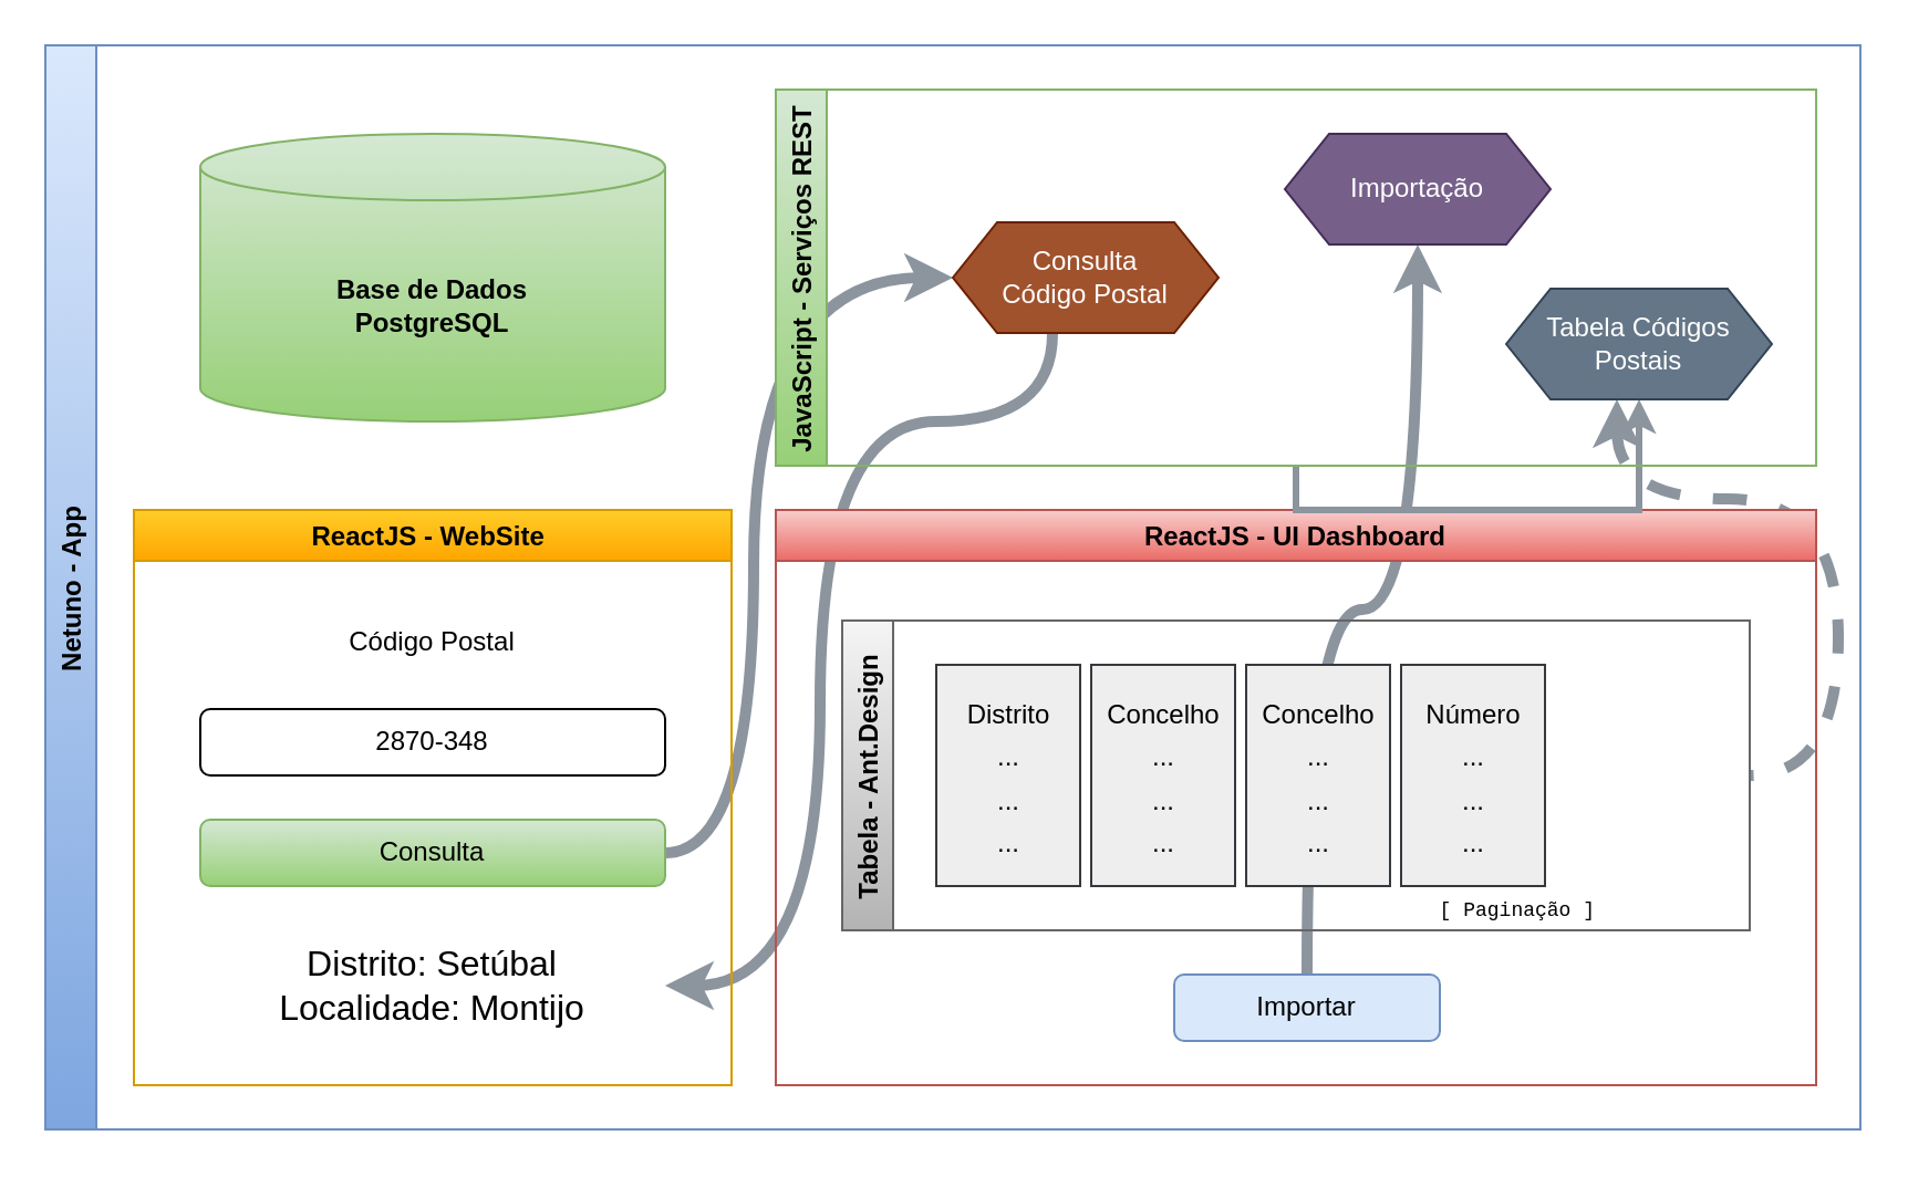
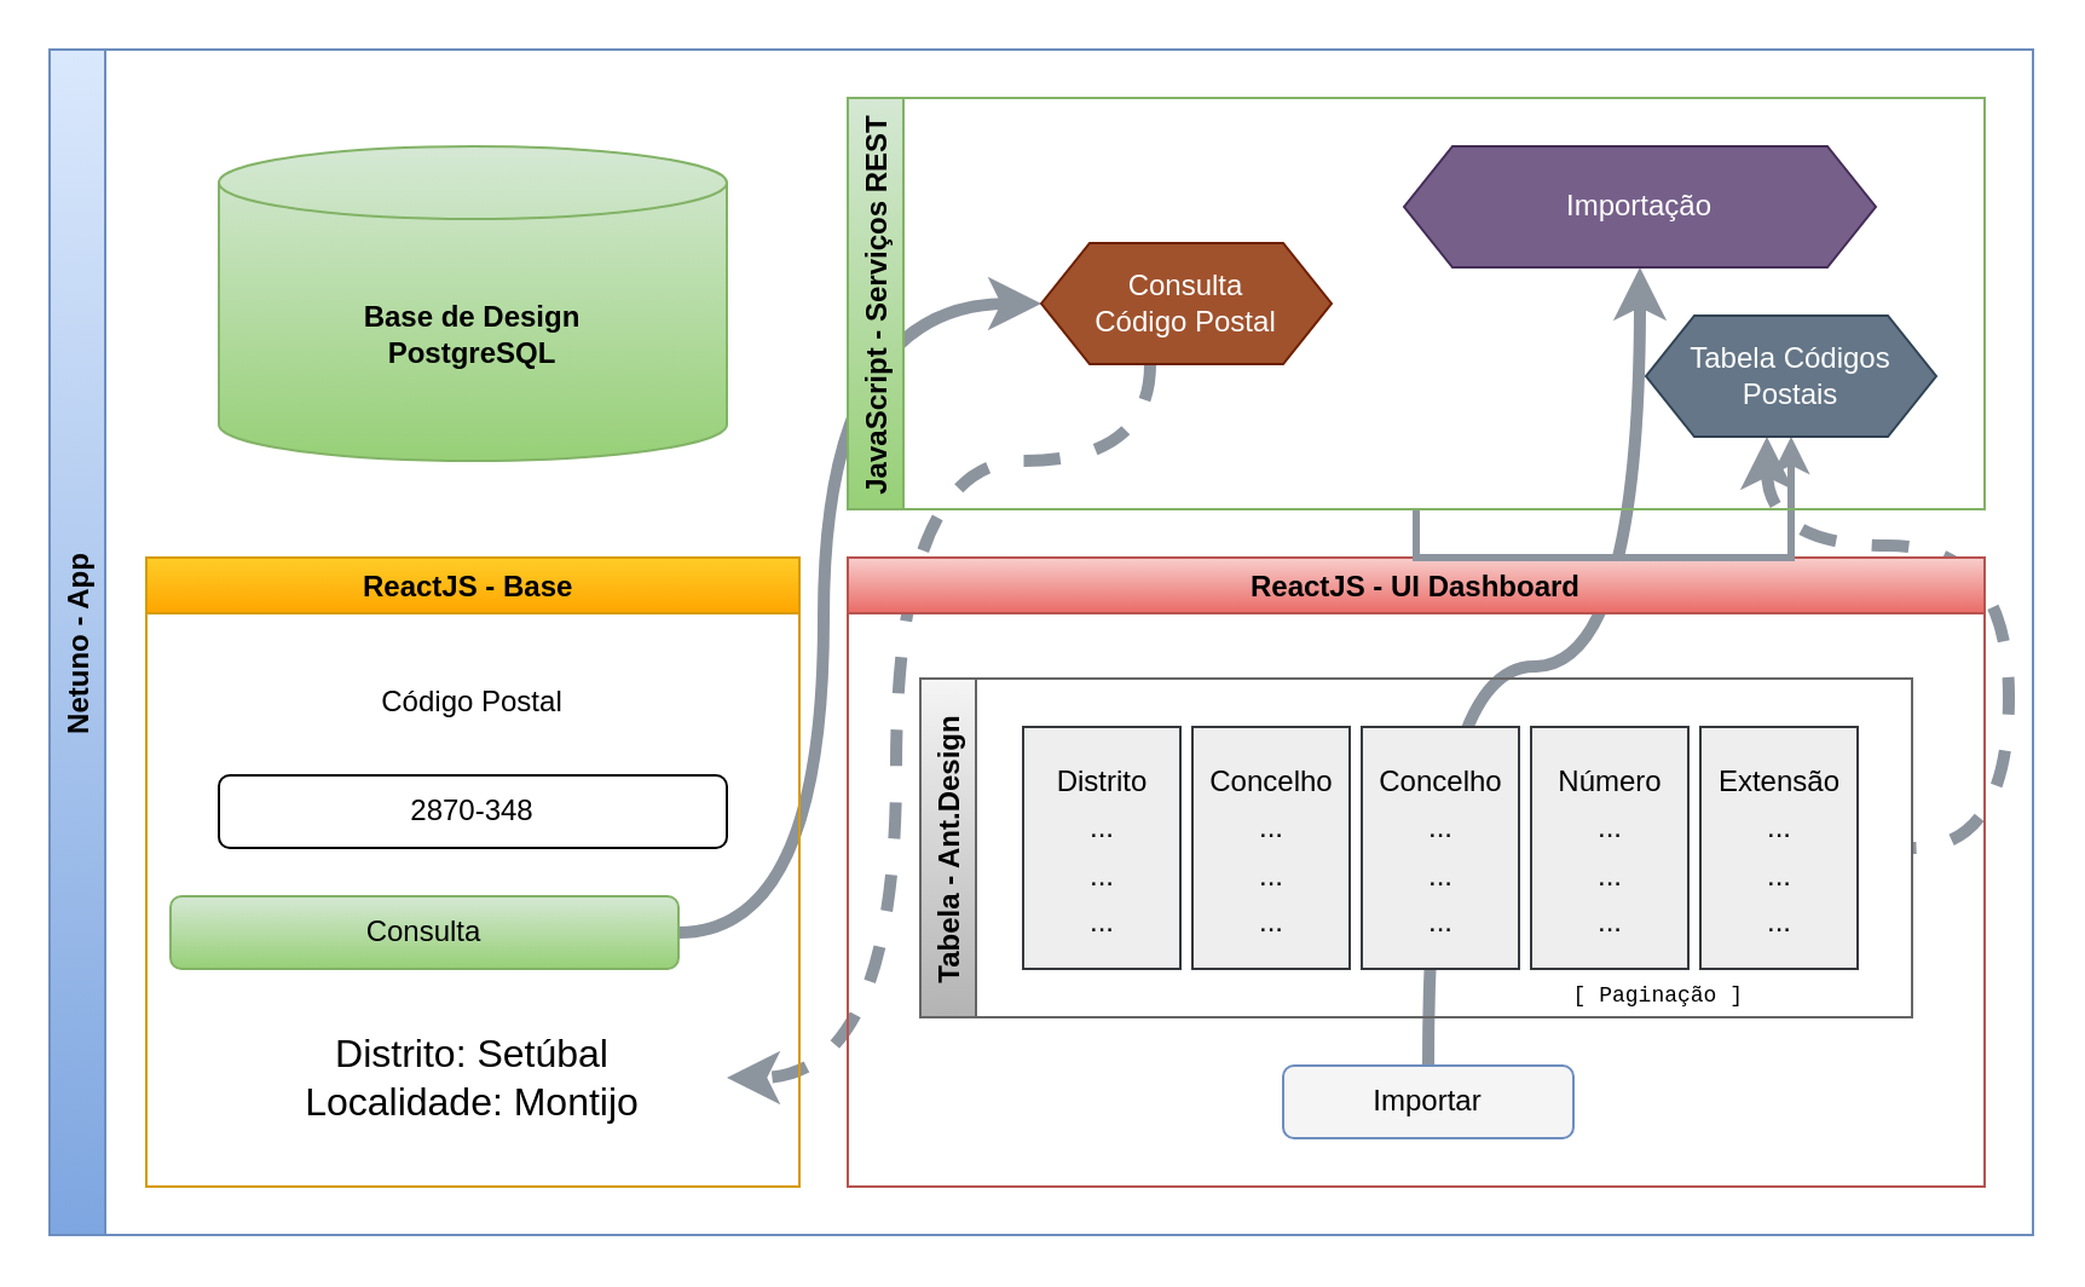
  <mxCell id="0" />
  <mxCell id="1" parent="0" />
  <mxCell id="2" value="Netuno - App" style="swimlane;horizontal=0;fillColor=#dae8fc;strokeColor=#6c8ebf;gradientColor=#7ea6e0;" parent="1" vertex="1"><mxGeometry x="20" y="20" width="820" height="490" as="geometry" /></mxCell>
  <mxCell id="3" style="edgeStyle=orthogonalEdgeStyle;curved=1;orthogonalLoop=1;jettySize=auto;html=1;fontSize=12;strokeColor=#8C949E;strokeWidth=5;endArrow=classic;endFill=1;" parent="2" source="20" target="24" edge="1"><mxGeometry relative="1" as="geometry" /></mxCell>
  <mxCell id="4" style="edgeStyle=orthogonalEdgeStyle;curved=1;orthogonalLoop=1;jettySize=auto;html=1;fontSize=12;strokeColor=#8C949E;strokeWidth=5;entryX=1;entryY=0.5;entryDx=0;entryDy=0;endArrow=none;endFill=0;startArrow=classic;startFill=1;dashed=1;" parent="2" source="25" target="13" edge="1"><mxGeometry relative="1" as="geometry"><mxPoint x="800" y="370" as="targetPoint" /><Array as="points"><mxPoint x="710" y="205" /><mxPoint x="810" y="205" /><mxPoint x="810" y="330" /></Array></mxGeometry></mxCell>
- <mxCell id="5" style="edgeStyle=orthogonalEdgeStyle;curved=1;orthogonalLoop=1;jettySize=auto;html=1;entryX=1;entryY=0.5;entryDx=0;entryDy=0;strokeColor=#8C949E;strokeWidth=5;exitX=0.375;exitY=1;exitDx=0;exitDy=0;" parent="2" source="23" target="11" edge="1"><mxGeometry relative="1" as="geometry"><Array as="points"><mxPoint x="455" y="170" /><mxPoint x="350" y="170" /><mxPoint x="350" y="425" /></Array></mxGeometry></mxCell>
+ <mxCell id="5" style="edgeStyle=orthogonalEdgeStyle;curved=1;orthogonalLoop=1;jettySize=auto;html=1;entryX=1;entryY=0.5;entryDx=0;entryDy=0;strokeColor=#8C949E;strokeWidth=5;exitX=0.375;exitY=1;exitDx=0;exitDy=0;dashed=1;" parent="2" source="23" target="11" edge="1"><mxGeometry relative="1" as="geometry"><Array as="points"><mxPoint x="455" y="170" /><mxPoint x="350" y="170" /><mxPoint x="350" y="425" /></Array></mxGeometry></mxCell>
  <mxCell id="6" style="edgeStyle=orthogonalEdgeStyle;curved=1;orthogonalLoop=1;jettySize=auto;html=1;entryX=0;entryY=0.5;entryDx=0;entryDy=0;strokeWidth=5;fillColor=#eeeeee;strokeColor=#8C949E;" parent="2" source="9" target="23" edge="1"><mxGeometry relative="1" as="geometry"><Array as="points"><mxPoint x="320" y="365" /><mxPoint x="320" y="105" /></Array></mxGeometry></mxCell>
- <mxCell id="7" value="ReactJS - WebSite " style="swimlane;gradientColor=#ffa500;fillColor=#ffcd28;strokeColor=#d79b00;" parent="2" vertex="1"><mxGeometry x="40" y="210" width="270" height="260" as="geometry" /></mxCell>
+ <mxCell id="7" value="ReactJS - Base " style="swimlane;gradientColor=#ffa500;fillColor=#ffcd28;strokeColor=#d79b00;" parent="2" vertex="1"><mxGeometry x="40" y="210" width="270" height="260" as="geometry" /></mxCell>
  <mxCell id="8" value="2870-348" style="rounded=1;whiteSpace=wrap;html=1;align=center;" parent="7" vertex="1"><mxGeometry x="30" y="90" width="210" height="30" as="geometry" /></mxCell>
- <mxCell id="9" value="Consulta" style="rounded=1;whiteSpace=wrap;html=1;gradientColor=#97d077;fillColor=#d5e8d4;strokeColor=#82b366;" parent="7" vertex="1"><mxGeometry x="30" y="140" width="210" height="30" as="geometry" /></mxCell>
+ <mxCell id="9" value="Consulta" style="rounded=1;whiteSpace=wrap;html=1;gradientColor=#97d077;fillColor=#d5e8d4;strokeColor=#82b366;" parent="7" vertex="1"><mxGeometry x="10" y="140" width="210" height="30" as="geometry" /></mxCell>
  <mxCell id="10" value="Código Postal" style="text;html=1;strokeColor=none;fillColor=none;align=center;verticalAlign=middle;whiteSpace=wrap;rounded=0;" parent="7" vertex="1"><mxGeometry x="80" y="50" width="110" height="20" as="geometry" /></mxCell>
  <mxCell id="11" value="Distrito: Setúbal&lt;br style=&quot;font-size: 16px;&quot;&gt;&lt;div style=&quot;font-size: 16px;&quot;&gt;&lt;span style=&quot;font-size: 16px;&quot;&gt;Localidade: Montijo&lt;/span&gt;&lt;/div&gt;" style="text;html=1;strokeColor=none;fillColor=none;align=center;verticalAlign=middle;whiteSpace=wrap;rounded=0;fontSize=16;" parent="7" vertex="1"><mxGeometry x="30" y="190" width="210" height="50" as="geometry" /></mxCell>
  <mxCell id="12" value="ReactJS - UI Dashboard" style="swimlane;gradientColor=#ea6b66;fillColor=#f8cecc;strokeColor=#b85450;" parent="2" vertex="1"><mxGeometry x="330" y="210" width="470" height="260" as="geometry" /></mxCell>
  <mxCell id="13" value="Tabela - Ant.Design" style="swimlane;horizontal=0;fontSize=12;align=center;gradientColor=#b3b3b3;fillColor=#f5f5f5;strokeColor=#666666;" parent="12" vertex="1"><mxGeometry x="30" y="50" width="410" height="140" as="geometry" /></mxCell>
+ <mxCell id="14" value="&lt;font style=&quot;font-size: 12px&quot;&gt;Extensão&lt;br&gt;...&lt;br&gt;...&lt;br&gt;...&lt;/font&gt;" style="rounded=0;whiteSpace=wrap;html=1;fontSize=16;align=center;fillColor=#eeeeee;strokeColor=#36393d;" parent="13" vertex="1"><mxGeometry x="322.5" y="20" width="65" height="100" as="geometry" /></mxCell>
  <mxCell id="15" value="&lt;font style=&quot;font-size: 12px&quot;&gt;Número&lt;br&gt;...&lt;br&gt;...&lt;br&gt;...&lt;/font&gt;" style="rounded=0;whiteSpace=wrap;html=1;fontSize=16;align=center;fillColor=#eeeeee;strokeColor=#36393d;" parent="13" vertex="1"><mxGeometry x="252.5" y="20" width="65" height="100" as="geometry" /></mxCell>
  <mxCell id="16" value="&lt;font style=&quot;font-size: 12px&quot;&gt;Concelho&lt;br&gt;...&lt;br&gt;...&lt;br&gt;...&lt;/font&gt;" style="rounded=0;whiteSpace=wrap;html=1;fontSize=16;align=center;fillColor=#eeeeee;strokeColor=#36393d;" parent="13" vertex="1"><mxGeometry x="182.5" y="20" width="65" height="100" as="geometry" /></mxCell>
  <mxCell id="17" value="&lt;font style=&quot;font-size: 12px&quot;&gt;Concelho&lt;br&gt;...&lt;br&gt;...&lt;br&gt;...&lt;/font&gt;" style="rounded=0;whiteSpace=wrap;html=1;fontSize=16;align=center;fillColor=#eeeeee;strokeColor=#36393d;" parent="13" vertex="1"><mxGeometry x="112.5" y="20" width="65" height="100" as="geometry" /></mxCell>
  <mxCell id="18" value="&lt;font style=&quot;font-size: 12px&quot;&gt;Distrito&lt;br&gt;...&lt;br&gt;...&lt;br&gt;...&lt;/font&gt;" style="rounded=0;whiteSpace=wrap;html=1;fontSize=16;align=center;fillColor=#eeeeee;strokeColor=#36393d;" parent="13" vertex="1"><mxGeometry x="42.5" y="20" width="65" height="100" as="geometry" /></mxCell>
  <mxCell id="19" value="&lt;font face=&quot;Courier New&quot; style=&quot;font-size: 9px&quot;&gt;&amp;nbsp; &amp;nbsp; &amp;nbsp; &amp;nbsp; &amp;nbsp; &amp;nbsp; &amp;nbsp; &amp;nbsp; &amp;nbsp; &amp;nbsp; &amp;nbsp; &amp;nbsp; &amp;nbsp; &amp;nbsp; &amp;nbsp; &amp;nbsp; [ Paginação ]&lt;/font&gt;" style="text;html=1;strokeColor=none;fillColor=none;align=center;verticalAlign=middle;whiteSpace=wrap;rounded=0;fontSize=12;" parent="13" vertex="1"><mxGeometry x="50" y="120" width="337.5" height="20" as="geometry" /></mxCell>
- <mxCell id="20" value="Importar" style="rounded=1;whiteSpace=wrap;html=1;fontSize=12;align=center;fillColor=#dae8fc;strokeColor=#6c8ebf;" parent="12" vertex="1"><mxGeometry x="180" y="210" width="120" height="30" as="geometry" /></mxCell>
+ <mxCell id="20" value="Importar" style="rounded=1;whiteSpace=wrap;html=1;fontSize=12;align=center;fillColor=#f5f5f5;strokeColor=#6c8ebf;" parent="12" vertex="1"><mxGeometry x="180" y="210" width="120" height="30" as="geometry" /></mxCell>
  <mxCell id="21" style="edgeStyle=orthogonalEdgeStyle;rounded=0;orthogonalLoop=1;jettySize=auto;html=1;fillColor=#f5f5f5;strokeWidth=3;strokeColor=#8C949E;" edge="1" parent="2" source="22" target="25"><mxGeometry relative="1" as="geometry" /></mxCell>
  <mxCell id="22" value="JavaScript - Serviços REST" style="swimlane;horizontal=0;gradientColor=#97d077;fillColor=#d5e8d4;strokeColor=#82b366;" parent="2" vertex="1"><mxGeometry x="330" y="20" width="470" height="170" as="geometry" /></mxCell>
  <mxCell id="23" value="Consulta&lt;br&gt;Código Postal" style="shape=hexagon;perimeter=hexagonPerimeter2;whiteSpace=wrap;html=1;fixedSize=1;fillColor=#a0522d;strokeColor=#6D1F00;fontColor=#ffffff;" parent="22" vertex="1"><mxGeometry x="80" y="60" width="120" height="50" as="geometry" /></mxCell>
- <mxCell id="24" value="Importação&lt;font face=&quot;Courier New&quot;&gt;&lt;br&gt;&lt;/font&gt;" style="shape=hexagon;perimeter=hexagonPerimeter2;whiteSpace=wrap;html=1;fixedSize=1;fillColor=#76608a;strokeColor=#432D57;fontColor=#ffffff;" parent="22" vertex="1"><mxGeometry x="230" y="20" width="120" height="50" as="geometry" /></mxCell>
+ <mxCell id="24" value="Importação&lt;font face=&quot;Courier New&quot;&gt;&lt;br&gt;&lt;/font&gt;" style="shape=hexagon;perimeter=hexagonPerimeter2;whiteSpace=wrap;html=1;fixedSize=1;fillColor=#76608a;strokeColor=#432D57;fontColor=#ffffff;" parent="22" vertex="1"><mxGeometry x="230" y="20" width="195" height="50" as="geometry" /></mxCell>
  <mxCell id="25" value="Tabela Códigos Postais" style="shape=hexagon;perimeter=hexagonPerimeter2;whiteSpace=wrap;html=1;fixedSize=1;fillColor=#647687;strokeColor=#314354;fontColor=#ffffff;" parent="22" vertex="1"><mxGeometry x="330" y="90" width="120" height="50" as="geometry" /></mxCell>
- <mxCell id="26" value="&lt;b&gt;Base de Dados&lt;br&gt;PostgreSQL&lt;/b&gt;" style="shape=cylinder3;whiteSpace=wrap;html=1;boundedLbl=1;backgroundOutline=1;size=15;fillColor=#d5e8d4;strokeColor=#82b366;gradientColor=#97d077;" parent="2" vertex="1"><mxGeometry x="70" y="40" width="210" height="130" as="geometry" /></mxCell>
+ <mxCell id="26" value="&lt;b&gt;Base de Design&lt;br&gt;PostgreSQL&lt;/b&gt;" style="shape=cylinder3;whiteSpace=wrap;html=1;boundedLbl=1;backgroundOutline=1;size=15;fillColor=#d5e8d4;strokeColor=#82b366;gradientColor=#97d077;" parent="2" vertex="1"><mxGeometry x="70" y="40" width="210" height="130" as="geometry" /></mxCell>
